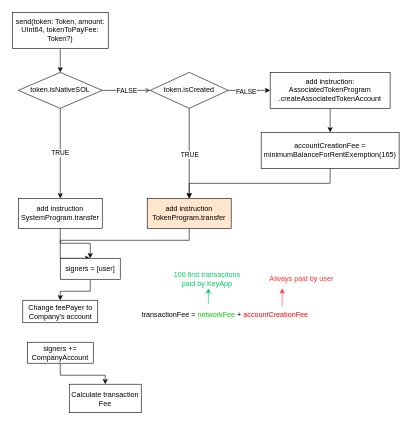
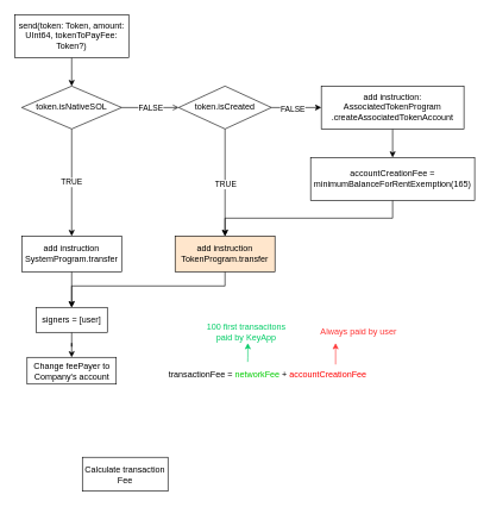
  <mxCell id="0" />
  <mxCell id="1" parent="0" />
  <mxCell id="2" value="" style="edgeStyle=orthogonalEdgeStyle;rounded=0;orthogonalLoop=1;jettySize=auto;html=1;" edge="1" parent="1" source="3" target="7"><mxGeometry relative="1" as="geometry" /></mxCell>
  <mxCell id="3" value="send(token: Token, amount: UInt64, tokenToPayFee: Token?)" style="rounded=0;whiteSpace=wrap;html=1;" vertex="1" parent="1"><mxGeometry x="20" y="20" width="160" height="60" as="geometry" /></mxCell>
  <mxCell id="4" value="TRUE" style="edgeStyle=orthogonalEdgeStyle;rounded=0;orthogonalLoop=1;jettySize=auto;html=1;" edge="1" parent="1" source="7" target="9"><mxGeometry relative="1" as="geometry" /></mxCell>
  <mxCell id="5" value="" style="edgeStyle=orthogonalEdgeStyle;rounded=0;orthogonalLoop=1;jettySize=auto;html=1;endArrow=open;" edge="1" parent="1" source="7" target="14"><mxGeometry relative="1" as="geometry" /></mxCell>
  <mxCell id="6" value="FALSE" style="edgeLabel;html=1;align=center;verticalAlign=middle;resizable=0;points=[];" vertex="1" connectable="0" parent="5"><mxGeometry x="0.004" y="-2" relative="1" as="geometry"><mxPoint y="-2" as="offset" /></mxGeometry></mxCell>
  <mxCell id="7" value="token.isNativeSOL" style="rhombus;whiteSpace=wrap;html=1;rounded=0;" vertex="1" parent="1"><mxGeometry x="30" y="120" width="140" height="60" as="geometry" /></mxCell>
  <mxCell id="8" value="" style="edgeStyle=orthogonalEdgeStyle;rounded=0;orthogonalLoop=1;jettySize=auto;html=1;" edge="1" parent="1" source="9" target="22"><mxGeometry relative="1" as="geometry" /></mxCell>
  <mxCell id="9" value="add instruction SystemProgram.transfer" style="whiteSpace=wrap;html=1;rounded=0;" vertex="1" parent="1"><mxGeometry x="30" y="330" width="140" height="50" as="geometry" /></mxCell>
  <mxCell id="10" value="" style="edgeStyle=orthogonalEdgeStyle;rounded=0;orthogonalLoop=1;jettySize=auto;html=1;" edge="1" parent="1" source="14" target="16"><mxGeometry relative="1" as="geometry" /></mxCell>
  <mxCell id="11" value="FALSE" style="edgeLabel;html=1;align=center;verticalAlign=middle;resizable=0;points=[];" vertex="1" connectable="0" parent="10"><mxGeometry x="-0.17" y="-1" relative="1" as="geometry"><mxPoint as="offset" /></mxGeometry></mxCell>
  <mxCell id="12" value="" style="edgeStyle=orthogonalEdgeStyle;rounded=0;orthogonalLoop=1;jettySize=auto;html=1;" edge="1" parent="1" source="14" target="18"><mxGeometry relative="1" as="geometry" /></mxCell>
  <mxCell id="13" value="TRUE" style="edgeLabel;html=1;align=center;verticalAlign=middle;resizable=0;points=[];" vertex="1" connectable="0" parent="12"><mxGeometry x="0.03" relative="1" as="geometry"><mxPoint as="offset" /></mxGeometry></mxCell>
  <mxCell id="14" value="token.isCreated" style="rhombus;whiteSpace=wrap;html=1;rounded=0;" vertex="1" parent="1"><mxGeometry x="250" y="120" width="130" height="60" as="geometry" /></mxCell>
  <mxCell id="15" value="" style="edgeStyle=orthogonalEdgeStyle;rounded=0;orthogonalLoop=1;jettySize=auto;html=1;" edge="1" parent="1" source="16" target="20"><mxGeometry relative="1" as="geometry" /></mxCell>
  <mxCell id="16" value="add instruction:&lt;br&gt;AssociatedTokenProgram&lt;br&gt;.createAssociatedTokenAccount" style="whiteSpace=wrap;html=1;rounded=0;" vertex="1" parent="1"><mxGeometry x="450" y="120" width="200" height="60" as="geometry" /></mxCell>
  <mxCell id="17" style="edgeStyle=orthogonalEdgeStyle;rounded=0;orthogonalLoop=1;jettySize=auto;html=1;entryX=0.5;entryY=0;entryDx=0;entryDy=0;" edge="1" parent="1" source="18" target="22"><mxGeometry relative="1" as="geometry"><Array as="points"><mxPoint x="315" y="400" /><mxPoint x="100" y="400" /></Array></mxGeometry></mxCell>
  <mxCell id="18" value="add instruction TokenProgram.transfer" style="whiteSpace=wrap;html=1;rounded=0;fillColor=#ffe6cc;" vertex="1" parent="1"><mxGeometry x="245" y="330" width="140" height="50" as="geometry" /></mxCell>
  <mxCell id="19" style="edgeStyle=orthogonalEdgeStyle;rounded=0;orthogonalLoop=1;jettySize=auto;html=1;exitX=0.5;exitY=1;exitDx=0;exitDy=0;entryX=0.5;entryY=0;entryDx=0;entryDy=0;" edge="1" parent="1" source="20" target="18"><mxGeometry relative="1" as="geometry" /></mxCell>
  <mxCell id="20" value="accountCreationFee = minimumBalanceForRentExemption(165)" style="whiteSpace=wrap;html=1;rounded=0;" vertex="1" parent="1"><mxGeometry x="435" y="220" width="230" height="60" as="geometry" /></mxCell>
  <mxCell id="21" value="" style="edgeStyle=orthogonalEdgeStyle;rounded=0;orthogonalLoop=1;jettySize=auto;html=1;" edge="1" parent="1" source="22" target="23"><mxGeometry relative="1" as="geometry" /></mxCell>
- <mxCell id="22" value="signers = [user]" style="whiteSpace=wrap;html=1;rounded=0;" vertex="1" parent="1"><mxGeometry x="100" y="430" width="100" height="35" as="geometry" /></mxCell>
+ <mxCell id="22" value="signers = [user]" style="whiteSpace=wrap;html=1;rounded=0;" vertex="1" parent="1"><mxGeometry x="50" y="430" width="100" height="35" as="geometry" /></mxCell>
  <mxCell id="23" value="Change feePayer to Company's account" style="whiteSpace=wrap;html=1;rounded=0;" vertex="1" parent="1"><mxGeometry x="37.5" y="500" width="125" height="37.5" as="geometry" /></mxCell>
- <mxCell id="24" value="" style="edgeStyle=orthogonalEdgeStyle;rounded=0;orthogonalLoop=1;jettySize=auto;html=1;" edge="1" parent="1" source="25" target="26"><mxGeometry relative="1" as="geometry" /></mxCell>
- <mxCell id="25" value="signers += CompanyAccount" style="whiteSpace=wrap;html=1;rounded=0;" vertex="1" parent="1"><mxGeometry x="45" y="570" width="110" height="35" as="geometry" /></mxCell>
  <mxCell id="26" value="Calculate transaction Fee" style="whiteSpace=wrap;html=1;rounded=0;" vertex="1" parent="1"><mxGeometry x="115" y="640" width="120" height="47.5" as="geometry" /></mxCell>
  <mxCell id="27" value="transactionFee = &lt;font color=&quot;#00cc00&quot;&gt;networkFee&lt;/font&gt; + &lt;font color=&quot;#ff0000&quot;&gt;accountCreationFee&lt;/font&gt;" style="text;html=1;strokeColor=none;fillColor=none;align=center;verticalAlign=middle;whiteSpace=wrap;rounded=0;" vertex="1" parent="1"><mxGeometry x="220" y="507.5" width="310" height="32.5" as="geometry" /></mxCell>
  <mxCell id="28" value="" style="endArrow=classic;html=1;rounded=0;fontColor=#00CC66;exitX=0.409;exitY=-0.032;exitDx=0;exitDy=0;exitPerimeter=0;strokeColor=#00CC66;" edge="1" parent="1" source="27"><mxGeometry width="50" height="50" relative="1" as="geometry"><mxPoint x="250" y="420" as="sourcePoint" /><mxPoint x="347" y="480" as="targetPoint" /><Array as="points"><mxPoint x="347" y="500" /></Array></mxGeometry></mxCell>
  <mxCell id="29" value="100 first transacitons paid by KeyApp" style="text;html=1;strokeColor=none;fillColor=none;align=center;verticalAlign=middle;whiteSpace=wrap;rounded=0;fontColor=#00CC66;" vertex="1" parent="1"><mxGeometry x="280" y="450" width="130" height="30" as="geometry" /></mxCell>
  <mxCell id="30" value="" style="endArrow=classic;html=1;rounded=0;strokeColor=#FF3333;fontColor=#00CC66;" edge="1" parent="1"><mxGeometry width="50" height="50" relative="1" as="geometry"><mxPoint x="470" y="510" as="sourcePoint" /><mxPoint x="470" y="480" as="targetPoint" /></mxGeometry></mxCell>
  <mxCell id="31" value="Always paid by user" style="text;html=1;strokeColor=none;fillColor=none;align=center;verticalAlign=middle;whiteSpace=wrap;rounded=0;fontColor=#FF3333;" vertex="1" parent="1"><mxGeometry x="435" y="450" width="135" height="30" as="geometry" /></mxCell>
